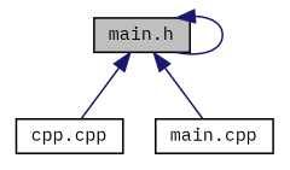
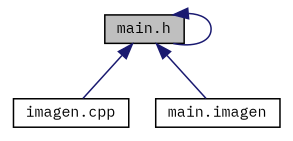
  digraph {
    fontname="IBM Plex Mono"
    node [color=black fillcolor=white fontname="IBM Plex Mono" fontsize=10 shape=record style=filled]
    edge [color=midnightblue dir=back fontname="IBM Plex Mono" fontsize=10 labelfontname=Helvetica labelfontsize=10 style=solid]
    n1 [fillcolor=grey75 fontcolor=black height=0.2 label="main.h" width=0.4]
-   n2 [height=0.2 label="cpp.cpp" width=0.4]
-   n3 [height=0.2 label="main.cpp" width=0.4]
+   n2 [height=0.2 label="imagen.cpp" width=0.4]
+   n3 [height=0.2 label="main.imagen" width=0.4]
    n1 -> n1
    n1 -> n2
    n1 -> n3
  }
